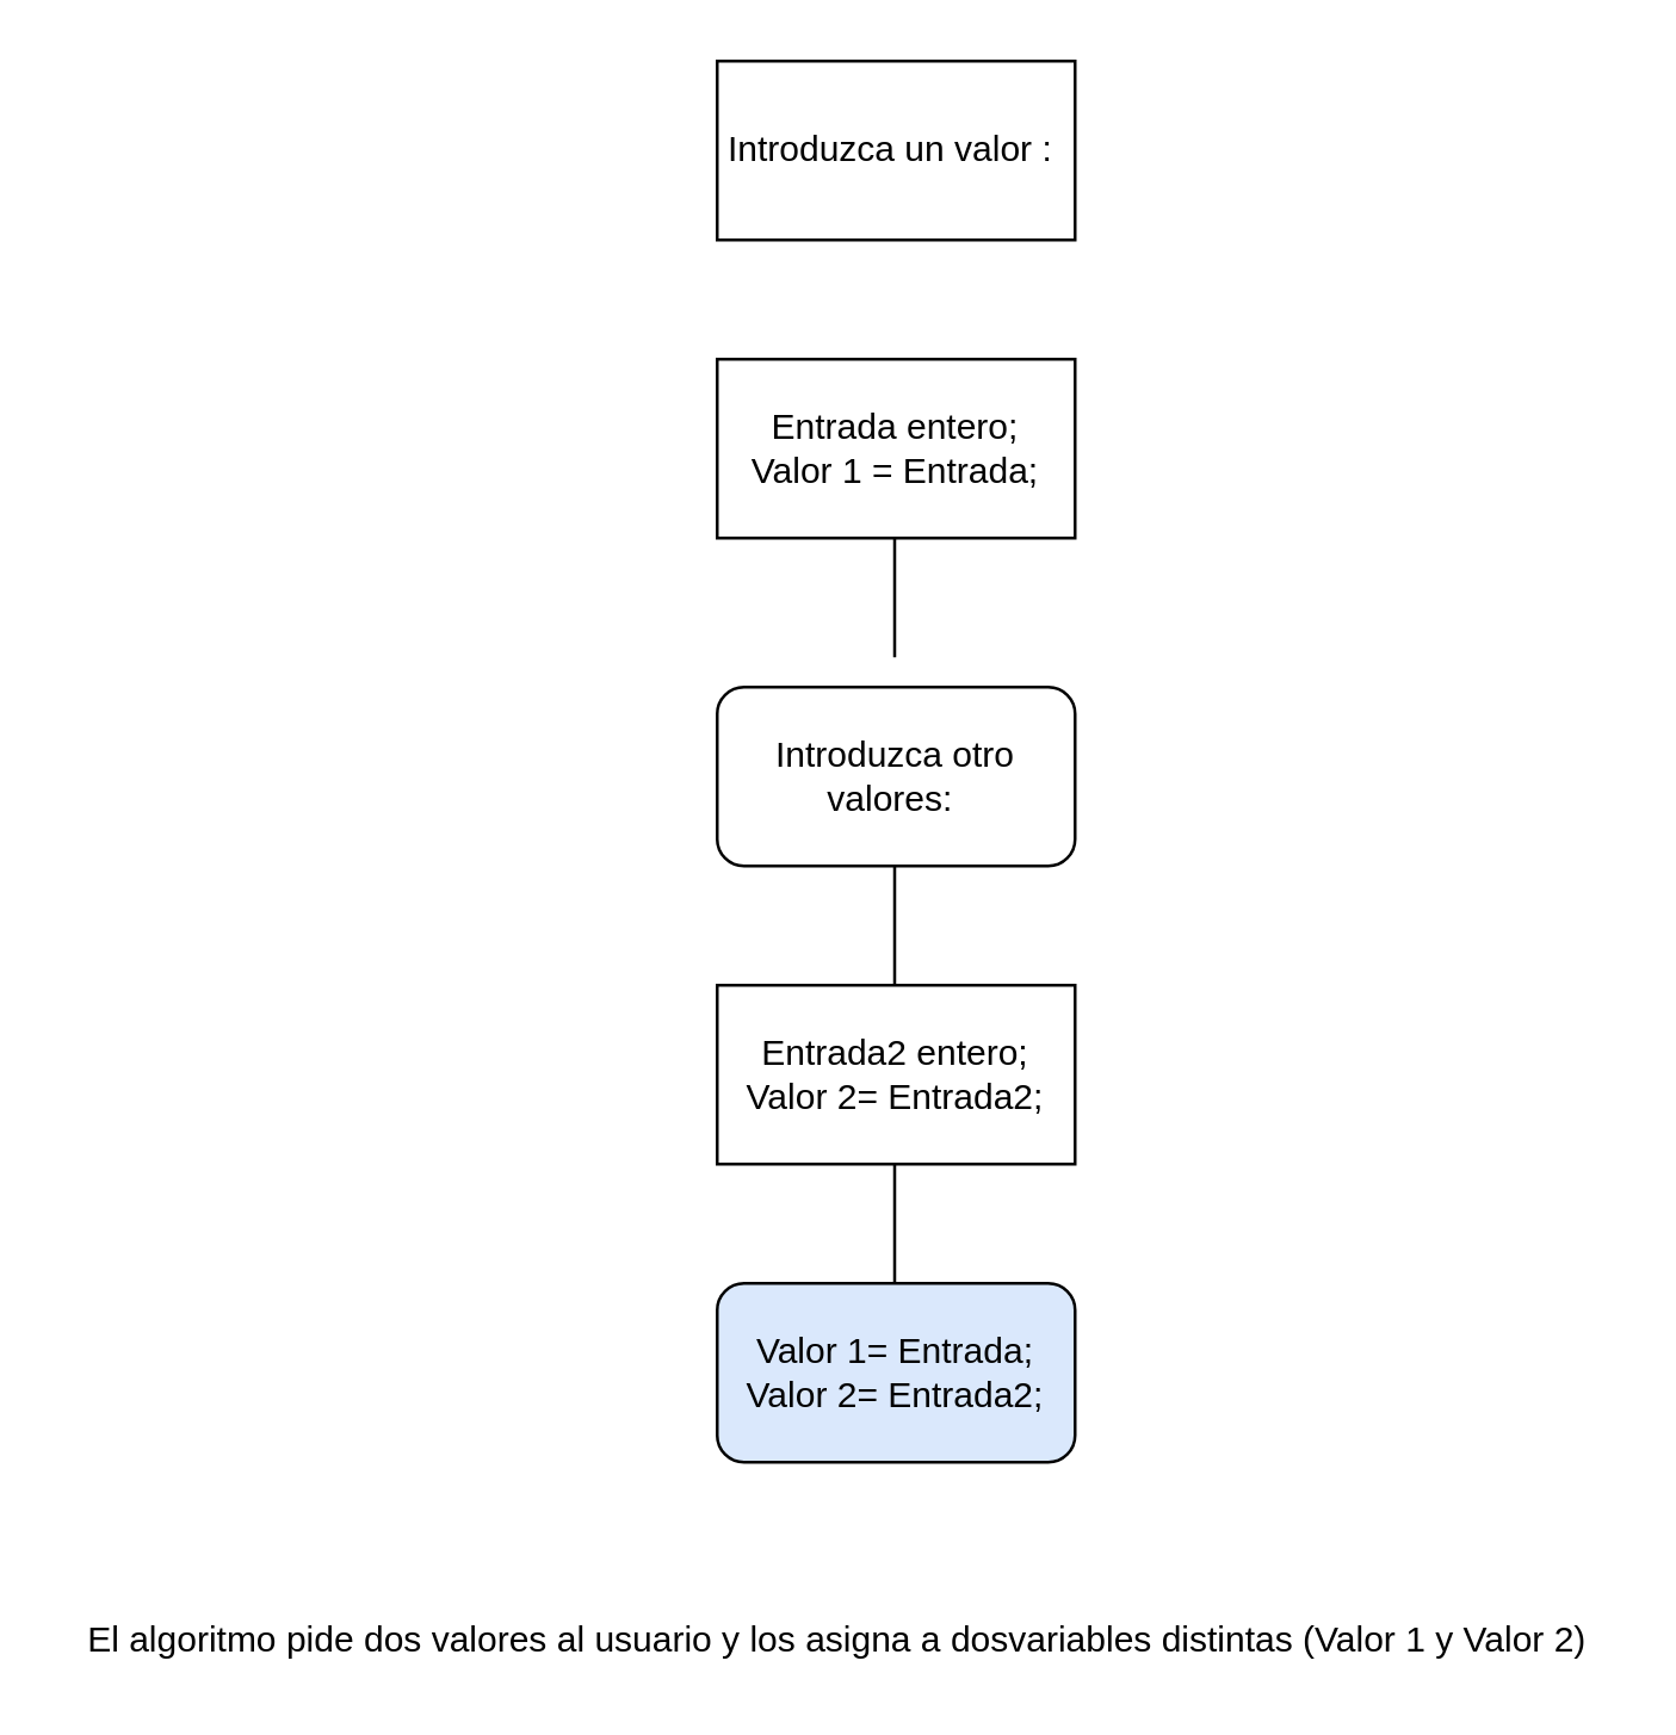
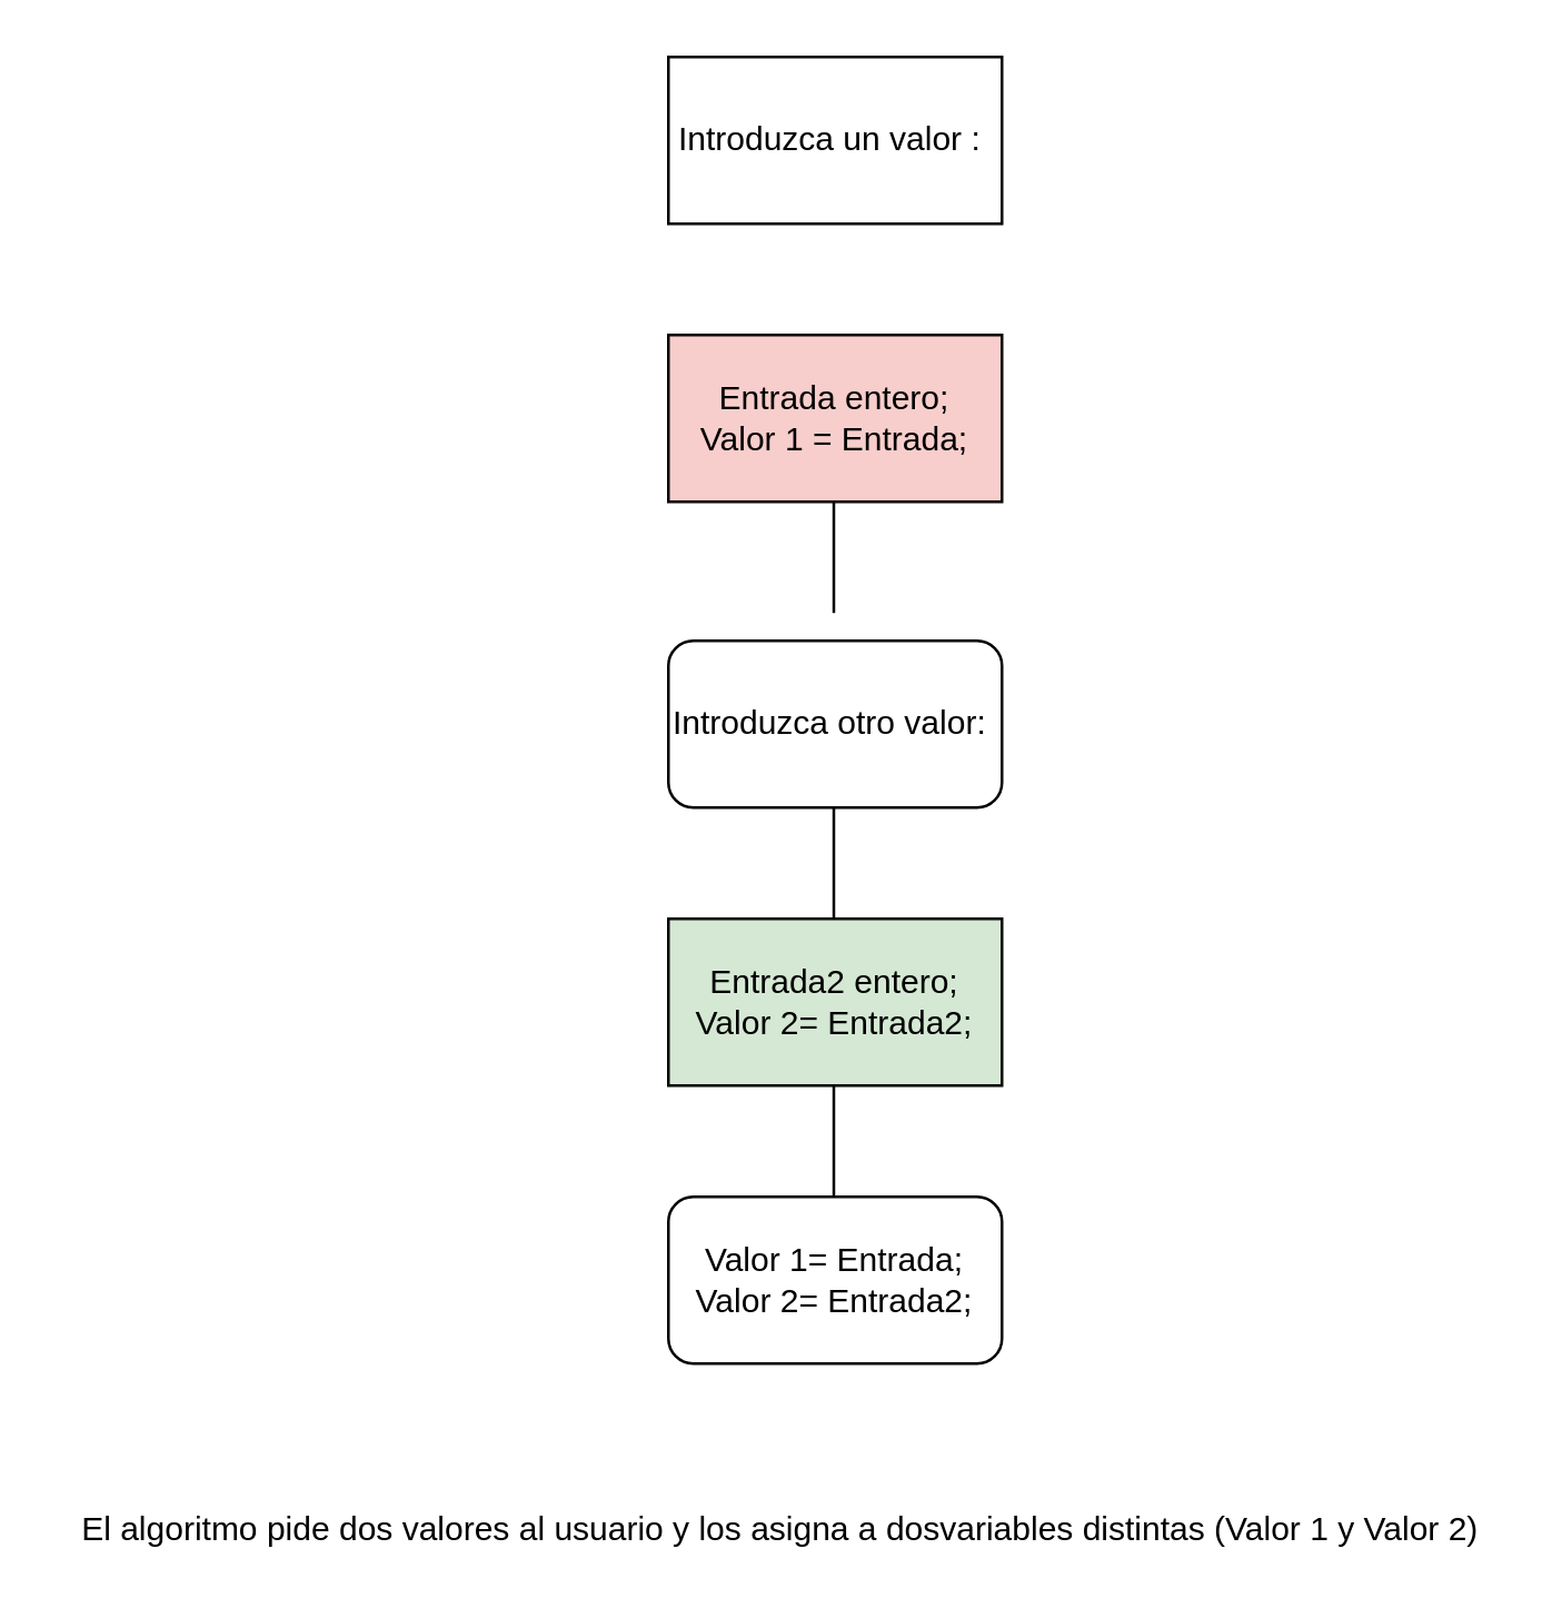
  <mxCell id="0" />
  <mxCell id="1" parent="0" />
  <mxCell id="2" value="Introduzca un valor :&amp;nbsp;" style="whiteSpace=wrap;html=1;rounded=0;" vertex="1" parent="1"><mxGeometry x="240" y="20" width="120" height="60" as="geometry" /></mxCell>
- <mxCell id="3" value="Entrada entero;&lt;br&gt;Valor 1 = Entrada;" style="rounded=0;whiteSpace=wrap;html=1;" vertex="1" parent="1"><mxGeometry x="240" y="120" width="120" height="60" as="geometry" /></mxCell>
- <mxCell id="4" value="Introduzca otro valores:&amp;nbsp;" style="rounded=1;whiteSpace=wrap;html=1;" vertex="1" parent="1"><mxGeometry x="240" y="230" width="120" height="60" as="geometry" /></mxCell>
- <mxCell id="5" value="Entrada2 entero;&lt;br&gt;Valor 2= Entrada2;" style="rounded=0;whiteSpace=wrap;html=1;" vertex="1" parent="1"><mxGeometry x="240" y="330" width="120" height="60" as="geometry" /></mxCell>
- <mxCell id="6" value="Valor 1= Entrada;&lt;br&gt;Valor 2= Entrada2;" style="rounded=1;whiteSpace=wrap;html=1;fillColor=#dae8fc;" vertex="1" parent="1"><mxGeometry x="240" y="430" width="120" height="60" as="geometry" /></mxCell>
+ <mxCell id="3" value="Entrada entero;&lt;br&gt;Valor 1 = Entrada;" style="rounded=0;whiteSpace=wrap;html=1;fillColor=#f8cecc;" vertex="1" parent="1"><mxGeometry x="240" y="120" width="120" height="60" as="geometry" /></mxCell>
+ <mxCell id="4" value="Introduzca otro valor:&amp;nbsp;" style="rounded=1;whiteSpace=wrap;html=1;" vertex="1" parent="1"><mxGeometry x="240" y="230" width="120" height="60" as="geometry" /></mxCell>
+ <mxCell id="5" value="Entrada2 entero;&lt;br&gt;Valor 2= Entrada2;" style="rounded=0;whiteSpace=wrap;html=1;fillColor=#d5e8d4;" vertex="1" parent="1"><mxGeometry x="240" y="330" width="120" height="60" as="geometry" /></mxCell>
+ <mxCell id="6" value="Valor 1= Entrada;&lt;br&gt;Valor 2= Entrada2;" style="rounded=1;whiteSpace=wrap;html=1;" vertex="1" parent="1"><mxGeometry x="240" y="430" width="120" height="60" as="geometry" /></mxCell>
  <mxCell id="7" value="" style="endArrow=none;html=1;rounded=0;entryX=0.5;entryY=1;entryDx=0;entryDy=0;exitX=0.5;exitY=0;exitDx=0;exitDy=0;" edge="1" parent="1"><mxGeometry width="50" height="50" relative="1" as="geometry"><mxPoint x="299.5" y="220" as="sourcePoint" /><mxPoint x="299.5" y="180" as="targetPoint" /></mxGeometry></mxCell>
  <mxCell id="8" value="" style="endArrow=none;html=1;rounded=0;entryX=0.5;entryY=1;entryDx=0;entryDy=0;exitX=0.5;exitY=0;exitDx=0;exitDy=0;" edge="1" parent="1"><mxGeometry width="50" height="50" relative="1" as="geometry"><mxPoint x="299.5" y="330" as="sourcePoint" /><mxPoint x="299.5" y="290" as="targetPoint" /></mxGeometry></mxCell>
  <mxCell id="9" value="" style="endArrow=none;html=1;rounded=0;entryX=0.5;entryY=1;entryDx=0;entryDy=0;exitX=0.5;exitY=0;exitDx=0;exitDy=0;" edge="1" parent="1"><mxGeometry width="50" height="50" relative="1" as="geometry"><mxPoint x="299.5" y="430" as="sourcePoint" /><mxPoint x="299.5" y="390" as="targetPoint" /></mxGeometry></mxCell>
  <mxCell id="10" value="El algoritmo pide dos valores al usuario y los asigna a dosvariables distintas (Valor 1 y Valor 2)" style="text;html=1;align=center;verticalAlign=middle;resizable=0;points=[];autosize=1;strokeColor=none;fillColor=none;" vertex="1" parent="1"><mxGeometry x="20" y="540" width="520" height="20" as="geometry" /></mxCell>
